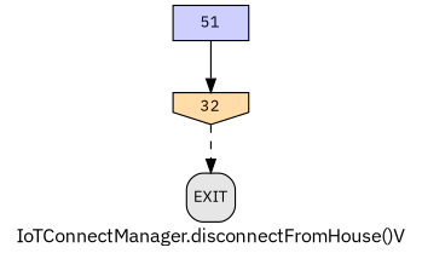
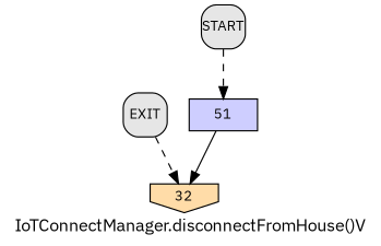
  digraph {
    fontname="IBM Plex Sans"
    label="IoTConnectManager.disconnectFromHouse()V"
    node [fillcolor="#E6E6E6" fixedsize=true fontname="IBM Plex Sans" fontsize=12 shape=box style=filled]
    edge [fontname="IBM Plex Sans" style=dashed]
    n1 [fillcolor="#CECEFF" height=0.36 label=51 width=0.78]
    n2 [fillcolor="#FFDCA8" height=0.36 label=32 shape=invhouse width=0.78]
    n3 [height=0.5 label=EXIT style="filled, rounded" width=0.5]
+   n4 [height=0.5 label=START style="filled, rounded" width=0.5]
    n1 -> n2 [style=solid]
-   n2 -> n3
+   n3 -> n2
+   n4 -> n1
  }
